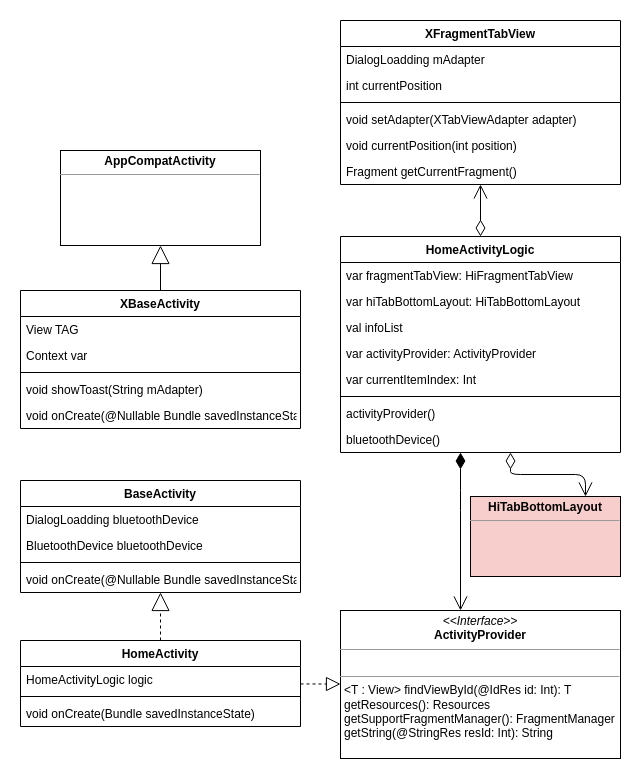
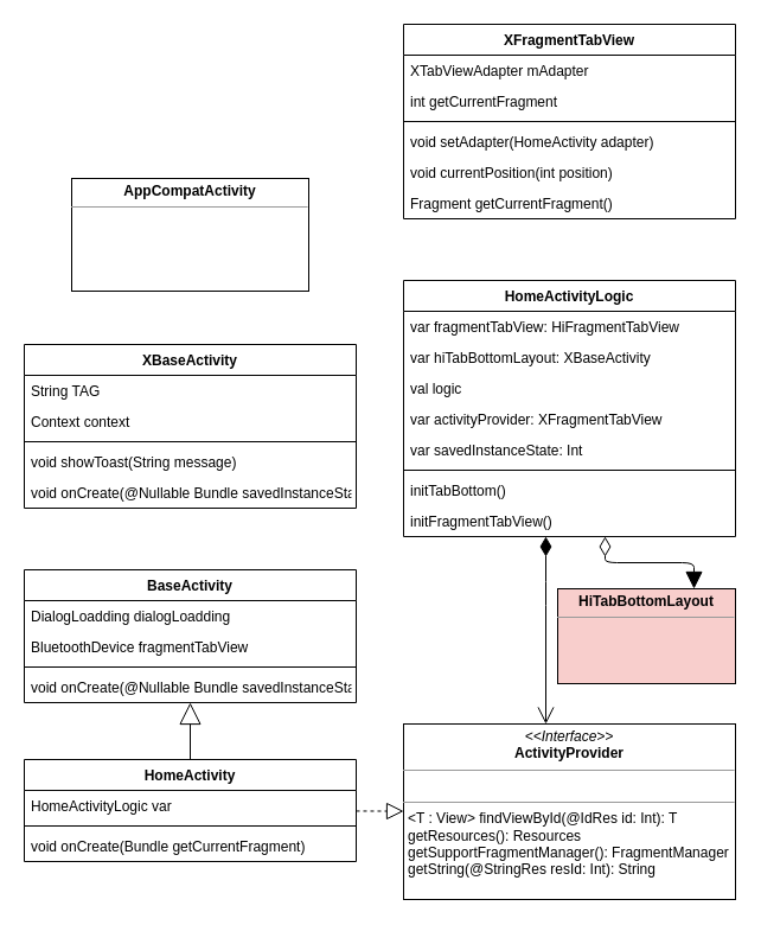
  <mxCell id="0" />
  <mxCell id="1" parent="0" />
  <mxCell id="2" value="BaseActivity" style="swimlane;fontStyle=1;align=center;verticalAlign=top;childLayout=stackLayout;horizontal=1;startSize=26;horizontalStack=0;resizeParent=1;resizeParentMax=0;resizeLast=0;collapsible=1;marginBottom=0;" parent="1" vertex="1"><mxGeometry x="20" y="480" width="280" height="112" as="geometry" /></mxCell>
- <mxCell id="3" value="DialogLoadding bluetoothDevice" style="text;strokeColor=none;fillColor=none;align=left;verticalAlign=top;spacingLeft=4;spacingRight=4;overflow=hidden;rotatable=0;points=[[0,0.5],[1,0.5]];portConstraint=eastwest;" parent="2" vertex="1"><mxGeometry y="26" width="280" height="26" as="geometry" /></mxCell>
- <mxCell id="4" value="BluetoothDevice bluetoothDevice" style="text;strokeColor=none;fillColor=none;align=left;verticalAlign=top;spacingLeft=4;spacingRight=4;overflow=hidden;rotatable=0;points=[[0,0.5],[1,0.5]];portConstraint=eastwest;" parent="2" vertex="1"><mxGeometry y="52" width="280" height="26" as="geometry" /></mxCell>
+ <mxCell id="3" value="DialogLoadding dialogLoadding" style="text;strokeColor=none;fillColor=none;align=left;verticalAlign=top;spacingLeft=4;spacingRight=4;overflow=hidden;rotatable=0;points=[[0,0.5],[1,0.5]];portConstraint=eastwest;" parent="2" vertex="1"><mxGeometry y="26" width="280" height="26" as="geometry" /></mxCell>
+ <mxCell id="4" value="BluetoothDevice fragmentTabView" style="text;strokeColor=none;fillColor=none;align=left;verticalAlign=top;spacingLeft=4;spacingRight=4;overflow=hidden;rotatable=0;points=[[0,0.5],[1,0.5]];portConstraint=eastwest;" parent="2" vertex="1"><mxGeometry y="52" width="280" height="26" as="geometry" /></mxCell>
  <mxCell id="5" value="" style="line;strokeWidth=1;fillColor=none;align=left;verticalAlign=middle;spacingTop=-1;spacingLeft=3;spacingRight=3;rotatable=0;labelPosition=right;points=[];portConstraint=eastwest;" parent="2" vertex="1"><mxGeometry y="78" width="280" height="8" as="geometry" /></mxCell>
  <mxCell id="6" value="void onCreate(@Nullable Bundle savedInstanceState)" style="text;strokeColor=none;fillColor=none;align=left;verticalAlign=top;spacingLeft=4;spacingRight=4;overflow=hidden;rotatable=0;points=[[0,0.5],[1,0.5]];portConstraint=eastwest;" parent="2" vertex="1"><mxGeometry y="86" width="280" height="26" as="geometry" /></mxCell>
  <mxCell id="7" value="XBaseActivity" style="swimlane;fontStyle=1;align=center;verticalAlign=top;childLayout=stackLayout;horizontal=1;startSize=26;horizontalStack=0;resizeParent=1;resizeParentMax=0;resizeLast=0;collapsible=1;marginBottom=0;" parent="1" vertex="1"><mxGeometry x="20" y="290" width="280" height="138" as="geometry" /></mxCell>
- <mxCell id="8" value="View TAG" style="text;strokeColor=none;fillColor=none;align=left;verticalAlign=top;spacingLeft=4;spacingRight=4;overflow=hidden;rotatable=0;points=[[0,0.5],[1,0.5]];portConstraint=eastwest;" parent="7" vertex="1"><mxGeometry y="26" width="280" height="26" as="geometry" /></mxCell>
- <mxCell id="9" value="Context var" style="text;strokeColor=none;fillColor=none;align=left;verticalAlign=top;spacingLeft=4;spacingRight=4;overflow=hidden;rotatable=0;points=[[0,0.5],[1,0.5]];portConstraint=eastwest;" parent="7" vertex="1"><mxGeometry y="52" width="280" height="26" as="geometry" /></mxCell>
+ <mxCell id="8" value="String TAG" style="text;strokeColor=none;fillColor=none;align=left;verticalAlign=top;spacingLeft=4;spacingRight=4;overflow=hidden;rotatable=0;points=[[0,0.5],[1,0.5]];portConstraint=eastwest;" parent="7" vertex="1"><mxGeometry y="26" width="280" height="26" as="geometry" /></mxCell>
+ <mxCell id="9" value="Context context" style="text;strokeColor=none;fillColor=none;align=left;verticalAlign=top;spacingLeft=4;spacingRight=4;overflow=hidden;rotatable=0;points=[[0,0.5],[1,0.5]];portConstraint=eastwest;" parent="7" vertex="1"><mxGeometry y="52" width="280" height="26" as="geometry" /></mxCell>
  <mxCell id="10" value="" style="line;strokeWidth=1;fillColor=none;align=left;verticalAlign=middle;spacingTop=-1;spacingLeft=3;spacingRight=3;rotatable=0;labelPosition=right;points=[];portConstraint=eastwest;" parent="7" vertex="1"><mxGeometry y="78" width="280" height="8" as="geometry" /></mxCell>
- <mxCell id="11" value="void showToast(String mAdapter)" style="text;strokeColor=none;fillColor=none;align=left;verticalAlign=top;spacingLeft=4;spacingRight=4;overflow=hidden;rotatable=0;points=[[0,0.5],[1,0.5]];portConstraint=eastwest;" parent="7" vertex="1"><mxGeometry y="86" width="280" height="26" as="geometry" /></mxCell>
+ <mxCell id="11" value="void showToast(String message)" style="text;strokeColor=none;fillColor=none;align=left;verticalAlign=top;spacingLeft=4;spacingRight=4;overflow=hidden;rotatable=0;points=[[0,0.5],[1,0.5]];portConstraint=eastwest;" parent="7" vertex="1"><mxGeometry y="86" width="280" height="26" as="geometry" /></mxCell>
  <mxCell id="12" value="void onCreate(@Nullable Bundle savedInstanceState)" style="text;strokeColor=none;fillColor=none;align=left;verticalAlign=top;spacingLeft=4;spacingRight=4;overflow=hidden;rotatable=0;points=[[0,0.5],[1,0.5]];portConstraint=eastwest;" parent="7" vertex="1"><mxGeometry y="112" width="280" height="26" as="geometry" /></mxCell>
- <mxCell id="13" value="" style="endArrow=block;endSize=16;endFill=0;html=1;" parent="1" source="7" target="14" edge="1"><mxGeometry width="160" relative="1" as="geometry"><mxPoint x="-160" y="250" as="sourcePoint" /><mxPoint x="170" y="206" as="targetPoint" /></mxGeometry></mxCell>
  <mxCell id="14" value="&lt;p style=&quot;margin: 0px ; margin-top: 4px ; text-align: center&quot;&gt;&lt;span style=&quot;font-weight: 700&quot;&gt;AppCompatActivity&lt;/span&gt;&lt;br&gt;&lt;/p&gt;&lt;hr size=&quot;1&quot;&gt;&lt;div style=&quot;height: 2px&quot;&gt;&lt;/div&gt;" style="verticalAlign=top;align=left;overflow=fill;fontSize=12;fontFamily=Helvetica;html=1;" parent="1" vertex="1"><mxGeometry x="60" y="150" width="200" height="95" as="geometry" /></mxCell>
  <mxCell id="15" value="HomeActivity" style="swimlane;fontStyle=1;align=center;verticalAlign=top;childLayout=stackLayout;horizontal=1;startSize=26;horizontalStack=0;resizeParent=1;resizeParentMax=0;resizeLast=0;collapsible=1;marginBottom=0;" parent="1" vertex="1"><mxGeometry x="20" y="640" width="280" height="86" as="geometry" /></mxCell>
- <mxCell id="16" value="HomeActivityLogic logic" style="text;strokeColor=none;fillColor=none;align=left;verticalAlign=top;spacingLeft=4;spacingRight=4;overflow=hidden;rotatable=0;points=[[0,0.5],[1,0.5]];portConstraint=eastwest;" parent="15" vertex="1"><mxGeometry y="26" width="280" height="26" as="geometry" /></mxCell>
+ <mxCell id="16" value="HomeActivityLogic var" style="text;strokeColor=none;fillColor=none;align=left;verticalAlign=top;spacingLeft=4;spacingRight=4;overflow=hidden;rotatable=0;points=[[0,0.5],[1,0.5]];portConstraint=eastwest;" parent="15" vertex="1"><mxGeometry y="26" width="280" height="26" as="geometry" /></mxCell>
  <mxCell id="17" value="" style="line;strokeWidth=1;fillColor=none;align=left;verticalAlign=middle;spacingTop=-1;spacingLeft=3;spacingRight=3;rotatable=0;labelPosition=right;points=[];portConstraint=eastwest;" parent="15" vertex="1"><mxGeometry y="52" width="280" height="8" as="geometry" /></mxCell>
- <mxCell id="18" value="void onCreate(Bundle savedInstanceState)" style="text;strokeColor=none;fillColor=none;align=left;verticalAlign=top;spacingLeft=4;spacingRight=4;overflow=hidden;rotatable=0;points=[[0,0.5],[1,0.5]];portConstraint=eastwest;" parent="15" vertex="1"><mxGeometry y="60" width="280" height="26" as="geometry" /></mxCell>
- <mxCell id="19" value="" style="endArrow=block;endSize=16;endFill=0;html=1;dashed=1;" parent="1" source="15" target="2" edge="1"><mxGeometry width="160" relative="1" as="geometry"><mxPoint x="-120" y="660" as="sourcePoint" /><mxPoint x="40" y="660" as="targetPoint" /></mxGeometry></mxCell>
+ <mxCell id="18" value="void onCreate(Bundle getCurrentFragment)" style="text;strokeColor=none;fillColor=none;align=left;verticalAlign=top;spacingLeft=4;spacingRight=4;overflow=hidden;rotatable=0;points=[[0,0.5],[1,0.5]];portConstraint=eastwest;" parent="15" vertex="1"><mxGeometry y="60" width="280" height="26" as="geometry" /></mxCell>
+ <mxCell id="19" value="" style="endArrow=block;endSize=16;endFill=0;html=1;" parent="1" source="15" target="2" edge="1"><mxGeometry width="160" relative="1" as="geometry"><mxPoint x="-120" y="660" as="sourcePoint" /><mxPoint x="40" y="660" as="targetPoint" /></mxGeometry></mxCell>
  <mxCell id="20" value="&lt;p style=&quot;margin: 0px ; margin-top: 4px ; text-align: center&quot;&gt;&lt;i&gt;&amp;lt;&amp;lt;Interface&amp;gt;&amp;gt;&lt;/i&gt;&lt;br&gt;&lt;b&gt;ActivityProvider&lt;/b&gt;&lt;br&gt;&lt;/p&gt;&lt;hr size=&quot;1&quot;&gt;&lt;p style=&quot;margin: 0px ; margin-left: 4px&quot;&gt;&lt;br&gt;&lt;/p&gt;&lt;hr size=&quot;1&quot;&gt;&lt;p style=&quot;margin: 0px ; margin-left: 4px&quot;&gt;&amp;lt;T : View&amp;gt; findViewById(@IdRes id: Int): T&lt;br&gt;&lt;/p&gt;&lt;p style=&quot;margin: 0px ; margin-left: 4px&quot;&gt;getResources(): Resources&lt;br&gt;&lt;/p&gt;&lt;p style=&quot;margin: 0px ; margin-left: 4px&quot;&gt;getSupportFragmentManager(): FragmentManager&lt;br&gt;&lt;/p&gt;&lt;p style=&quot;margin: 0px ; margin-left: 4px&quot;&gt;getString(@StringRes resId: Int): String&lt;br&gt;&lt;/p&gt;" style="verticalAlign=top;align=left;overflow=fill;fontSize=12;fontFamily=Helvetica;html=1;" parent="1" vertex="1"><mxGeometry x="340" y="610" width="280" height="148" as="geometry" /></mxCell>
  <mxCell id="21" value="HomeActivityLogic" style="swimlane;fontStyle=1;align=center;verticalAlign=top;childLayout=stackLayout;horizontal=1;startSize=26;horizontalStack=0;resizeParent=1;resizeParentMax=0;resizeLast=0;collapsible=1;marginBottom=0;" parent="1" vertex="1"><mxGeometry x="340" y="236" width="280" height="216" as="geometry" /></mxCell>
  <mxCell id="22" value="var fragmentTabView: HiFragmentTabView" style="text;strokeColor=none;fillColor=none;align=left;verticalAlign=top;spacingLeft=4;spacingRight=4;overflow=hidden;rotatable=0;points=[[0,0.5],[1,0.5]];portConstraint=eastwest;" parent="21" vertex="1"><mxGeometry y="26" width="280" height="26" as="geometry" /></mxCell>
- <mxCell id="23" value="var hiTabBottomLayout: HiTabBottomLayout" style="text;strokeColor=none;fillColor=none;align=left;verticalAlign=top;spacingLeft=4;spacingRight=4;overflow=hidden;rotatable=0;points=[[0,0.5],[1,0.5]];portConstraint=eastwest;" parent="21" vertex="1"><mxGeometry y="52" width="280" height="26" as="geometry" /></mxCell>
- <mxCell id="24" value="val infoList" style="text;strokeColor=none;fillColor=none;align=left;verticalAlign=top;spacingLeft=4;spacingRight=4;overflow=hidden;rotatable=0;points=[[0,0.5],[1,0.5]];portConstraint=eastwest;" parent="21" vertex="1"><mxGeometry y="78" width="280" height="26" as="geometry" /></mxCell>
- <mxCell id="25" value="var activityProvider: ActivityProvider" style="text;strokeColor=none;fillColor=none;align=left;verticalAlign=top;spacingLeft=4;spacingRight=4;overflow=hidden;rotatable=0;points=[[0,0.5],[1,0.5]];portConstraint=eastwest;" parent="21" vertex="1"><mxGeometry y="104" width="280" height="26" as="geometry" /></mxCell>
- <mxCell id="26" value="var currentItemIndex: Int" style="text;strokeColor=none;fillColor=none;align=left;verticalAlign=top;spacingLeft=4;spacingRight=4;overflow=hidden;rotatable=0;points=[[0,0.5],[1,0.5]];portConstraint=eastwest;" parent="21" vertex="1"><mxGeometry y="130" width="280" height="26" as="geometry" /></mxCell>
+ <mxCell id="23" value="var hiTabBottomLayout: XBaseActivity" style="text;strokeColor=none;fillColor=none;align=left;verticalAlign=top;spacingLeft=4;spacingRight=4;overflow=hidden;rotatable=0;points=[[0,0.5],[1,0.5]];portConstraint=eastwest;" parent="21" vertex="1"><mxGeometry y="52" width="280" height="26" as="geometry" /></mxCell>
+ <mxCell id="24" value="val logic" style="text;strokeColor=none;fillColor=none;align=left;verticalAlign=top;spacingLeft=4;spacingRight=4;overflow=hidden;rotatable=0;points=[[0,0.5],[1,0.5]];portConstraint=eastwest;" parent="21" vertex="1"><mxGeometry y="78" width="280" height="26" as="geometry" /></mxCell>
+ <mxCell id="25" value="var activityProvider: XFragmentTabView" style="text;strokeColor=none;fillColor=none;align=left;verticalAlign=top;spacingLeft=4;spacingRight=4;overflow=hidden;rotatable=0;points=[[0,0.5],[1,0.5]];portConstraint=eastwest;" parent="21" vertex="1"><mxGeometry y="104" width="280" height="26" as="geometry" /></mxCell>
+ <mxCell id="26" value="var savedInstanceState: Int" style="text;strokeColor=none;fillColor=none;align=left;verticalAlign=top;spacingLeft=4;spacingRight=4;overflow=hidden;rotatable=0;points=[[0,0.5],[1,0.5]];portConstraint=eastwest;" parent="21" vertex="1"><mxGeometry y="130" width="280" height="26" as="geometry" /></mxCell>
  <mxCell id="27" value="" style="line;strokeWidth=1;fillColor=none;align=left;verticalAlign=middle;spacingTop=-1;spacingLeft=3;spacingRight=3;rotatable=0;labelPosition=right;points=[];portConstraint=eastwest;" parent="21" vertex="1"><mxGeometry y="156" width="280" height="8" as="geometry" /></mxCell>
- <mxCell id="28" value="activityProvider()" style="text;strokeColor=none;fillColor=none;align=left;verticalAlign=top;spacingLeft=4;spacingRight=4;overflow=hidden;rotatable=0;points=[[0,0.5],[1,0.5]];portConstraint=eastwest;" parent="21" vertex="1"><mxGeometry y="164" width="280" height="26" as="geometry" /></mxCell>
- <mxCell id="29" value="bluetoothDevice()" style="text;strokeColor=none;fillColor=none;align=left;verticalAlign=top;spacingLeft=4;spacingRight=4;overflow=hidden;rotatable=0;points=[[0,0.5],[1,0.5]];portConstraint=eastwest;" parent="21" vertex="1"><mxGeometry y="190" width="280" height="26" as="geometry" /></mxCell>
+ <mxCell id="28" value="initTabBottom()" style="text;strokeColor=none;fillColor=none;align=left;verticalAlign=top;spacingLeft=4;spacingRight=4;overflow=hidden;rotatable=0;points=[[0,0.5],[1,0.5]];portConstraint=eastwest;" parent="21" vertex="1"><mxGeometry y="164" width="280" height="26" as="geometry" /></mxCell>
+ <mxCell id="29" value="initFragmentTabView()" style="text;strokeColor=none;fillColor=none;align=left;verticalAlign=top;spacingLeft=4;spacingRight=4;overflow=hidden;rotatable=0;points=[[0,0.5],[1,0.5]];portConstraint=eastwest;" parent="21" vertex="1"><mxGeometry y="190" width="280" height="26" as="geometry" /></mxCell>
  <mxCell id="30" value="" style="endArrow=block;dashed=1;endFill=0;endSize=12;html=1;" parent="1" source="15" target="20" edge="1"><mxGeometry width="160" relative="1" as="geometry"><mxPoint x="210" y="850" as="sourcePoint" /><mxPoint x="370" y="850" as="targetPoint" /></mxGeometry></mxCell>
  <mxCell id="31" value="" style="endArrow=open;html=1;endSize=12;startArrow=diamondThin;startSize=14;startFill=1;edgeStyle=orthogonalEdgeStyle;align=left;verticalAlign=bottom;" parent="1" source="21" target="20" edge="1"><mxGeometry x="-1" y="3" relative="1" as="geometry"><mxPoint x="740" y="564" as="sourcePoint" /><mxPoint x="900" y="564" as="targetPoint" /><Array as="points"><mxPoint x="460" y="500" /><mxPoint x="460" y="500" /></Array></mxGeometry></mxCell>
  <mxCell id="32" value="XFragmentTabView" style="swimlane;fontStyle=1;align=center;verticalAlign=top;childLayout=stackLayout;horizontal=1;startSize=26;horizontalStack=0;resizeParent=1;resizeParentMax=0;resizeLast=0;collapsible=1;marginBottom=0;" parent="1" vertex="1"><mxGeometry x="340" y="20" width="280" height="164" as="geometry" /></mxCell>
- <mxCell id="33" value="DialogLoadding mAdapter" style="text;strokeColor=none;fillColor=none;align=left;verticalAlign=top;spacingLeft=4;spacingRight=4;overflow=hidden;rotatable=0;points=[[0,0.5],[1,0.5]];portConstraint=eastwest;" parent="32" vertex="1"><mxGeometry y="26" width="280" height="26" as="geometry" /></mxCell>
- <mxCell id="34" value="int currentPosition" style="text;strokeColor=none;fillColor=none;align=left;verticalAlign=top;spacingLeft=4;spacingRight=4;overflow=hidden;rotatable=0;points=[[0,0.5],[1,0.5]];portConstraint=eastwest;" parent="32" vertex="1"><mxGeometry y="52" width="280" height="26" as="geometry" /></mxCell>
+ <mxCell id="33" value="XTabViewAdapter mAdapter" style="text;strokeColor=none;fillColor=none;align=left;verticalAlign=top;spacingLeft=4;spacingRight=4;overflow=hidden;rotatable=0;points=[[0,0.5],[1,0.5]];portConstraint=eastwest;" parent="32" vertex="1"><mxGeometry y="26" width="280" height="26" as="geometry" /></mxCell>
+ <mxCell id="34" value="int getCurrentFragment" style="text;strokeColor=none;fillColor=none;align=left;verticalAlign=top;spacingLeft=4;spacingRight=4;overflow=hidden;rotatable=0;points=[[0,0.5],[1,0.5]];portConstraint=eastwest;" parent="32" vertex="1"><mxGeometry y="52" width="280" height="26" as="geometry" /></mxCell>
  <mxCell id="35" value="" style="line;strokeWidth=1;fillColor=none;align=left;verticalAlign=middle;spacingTop=-1;spacingLeft=3;spacingRight=3;rotatable=0;labelPosition=right;points=[];portConstraint=eastwest;" parent="32" vertex="1"><mxGeometry y="78" width="280" height="8" as="geometry" /></mxCell>
- <mxCell id="36" value="void setAdapter(XTabViewAdapter adapter)" style="text;strokeColor=none;fillColor=none;align=left;verticalAlign=top;spacingLeft=4;spacingRight=4;overflow=hidden;rotatable=0;points=[[0,0.5],[1,0.5]];portConstraint=eastwest;" parent="32" vertex="1"><mxGeometry y="86" width="280" height="26" as="geometry" /></mxCell>
+ <mxCell id="36" value="void setAdapter(HomeActivity adapter)" style="text;strokeColor=none;fillColor=none;align=left;verticalAlign=top;spacingLeft=4;spacingRight=4;overflow=hidden;rotatable=0;points=[[0,0.5],[1,0.5]];portConstraint=eastwest;" parent="32" vertex="1"><mxGeometry y="86" width="280" height="26" as="geometry" /></mxCell>
  <mxCell id="37" value="void currentPosition(int position)" style="text;strokeColor=none;fillColor=none;align=left;verticalAlign=top;spacingLeft=4;spacingRight=4;overflow=hidden;rotatable=0;points=[[0,0.5],[1,0.5]];portConstraint=eastwest;" parent="32" vertex="1"><mxGeometry y="112" width="280" height="26" as="geometry" /></mxCell>
  <mxCell id="38" value="Fragment getCurrentFragment()" style="text;strokeColor=none;fillColor=none;align=left;verticalAlign=top;spacingLeft=4;spacingRight=4;overflow=hidden;rotatable=0;points=[[0,0.5],[1,0.5]];portConstraint=eastwest;" parent="32" vertex="1"><mxGeometry y="138" width="280" height="26" as="geometry" /></mxCell>
- <mxCell id="39" value="" style="endArrow=open;html=1;endSize=12;startArrow=diamondThin;startSize=14;startFill=0;edgeStyle=orthogonalEdgeStyle;align=left;verticalAlign=bottom;" parent="1" source="21" target="32" edge="1"><mxGeometry x="-1" y="3" relative="1" as="geometry"><mxPoint x="720" y="314" as="sourcePoint" /><mxPoint x="880" y="314" as="targetPoint" /></mxGeometry></mxCell>
  <mxCell id="40" value="&lt;p style=&quot;margin: 0px ; margin-top: 4px ; text-align: center&quot;&gt;&lt;span style=&quot;font-weight: 700&quot;&gt;HiTabBottomLayout&lt;/span&gt;&lt;br&gt;&lt;/p&gt;&lt;hr size=&quot;1&quot;&gt;&lt;div style=&quot;height: 2px&quot;&gt;&lt;/div&gt;" style="verticalAlign=top;align=left;overflow=fill;fontSize=12;fontFamily=Helvetica;html=1;fillColor=#f8cecc;" parent="1" vertex="1"><mxGeometry x="470" y="496" width="150" height="80" as="geometry" /></mxCell>
- <mxCell id="41" value="" style="endArrow=open;html=1;endSize=12;startArrow=diamondThin;startSize=14;startFill=0;edgeStyle=orthogonalEdgeStyle;align=left;verticalAlign=bottom;" parent="1" source="21" target="40" edge="1"><mxGeometry x="-1" y="3" relative="1" as="geometry"><mxPoint x="820" y="470" as="sourcePoint" /><mxPoint x="980" y="470" as="targetPoint" /><Array as="points"><mxPoint x="510" y="474" /><mxPoint x="585" y="474" /></Array></mxGeometry></mxCell>
+ <mxCell id="41" value="" style="endArrow=block;html=1;endSize=12;startArrow=diamondThin;startSize=14;startFill=0;edgeStyle=orthogonalEdgeStyle;align=left;verticalAlign=bottom;" parent="1" source="21" target="40" edge="1"><mxGeometry x="-1" y="3" relative="1" as="geometry"><mxPoint x="820" y="470" as="sourcePoint" /><mxPoint x="980" y="470" as="targetPoint" /><Array as="points"><mxPoint x="510" y="474" /><mxPoint x="585" y="474" /></Array></mxGeometry></mxCell>
